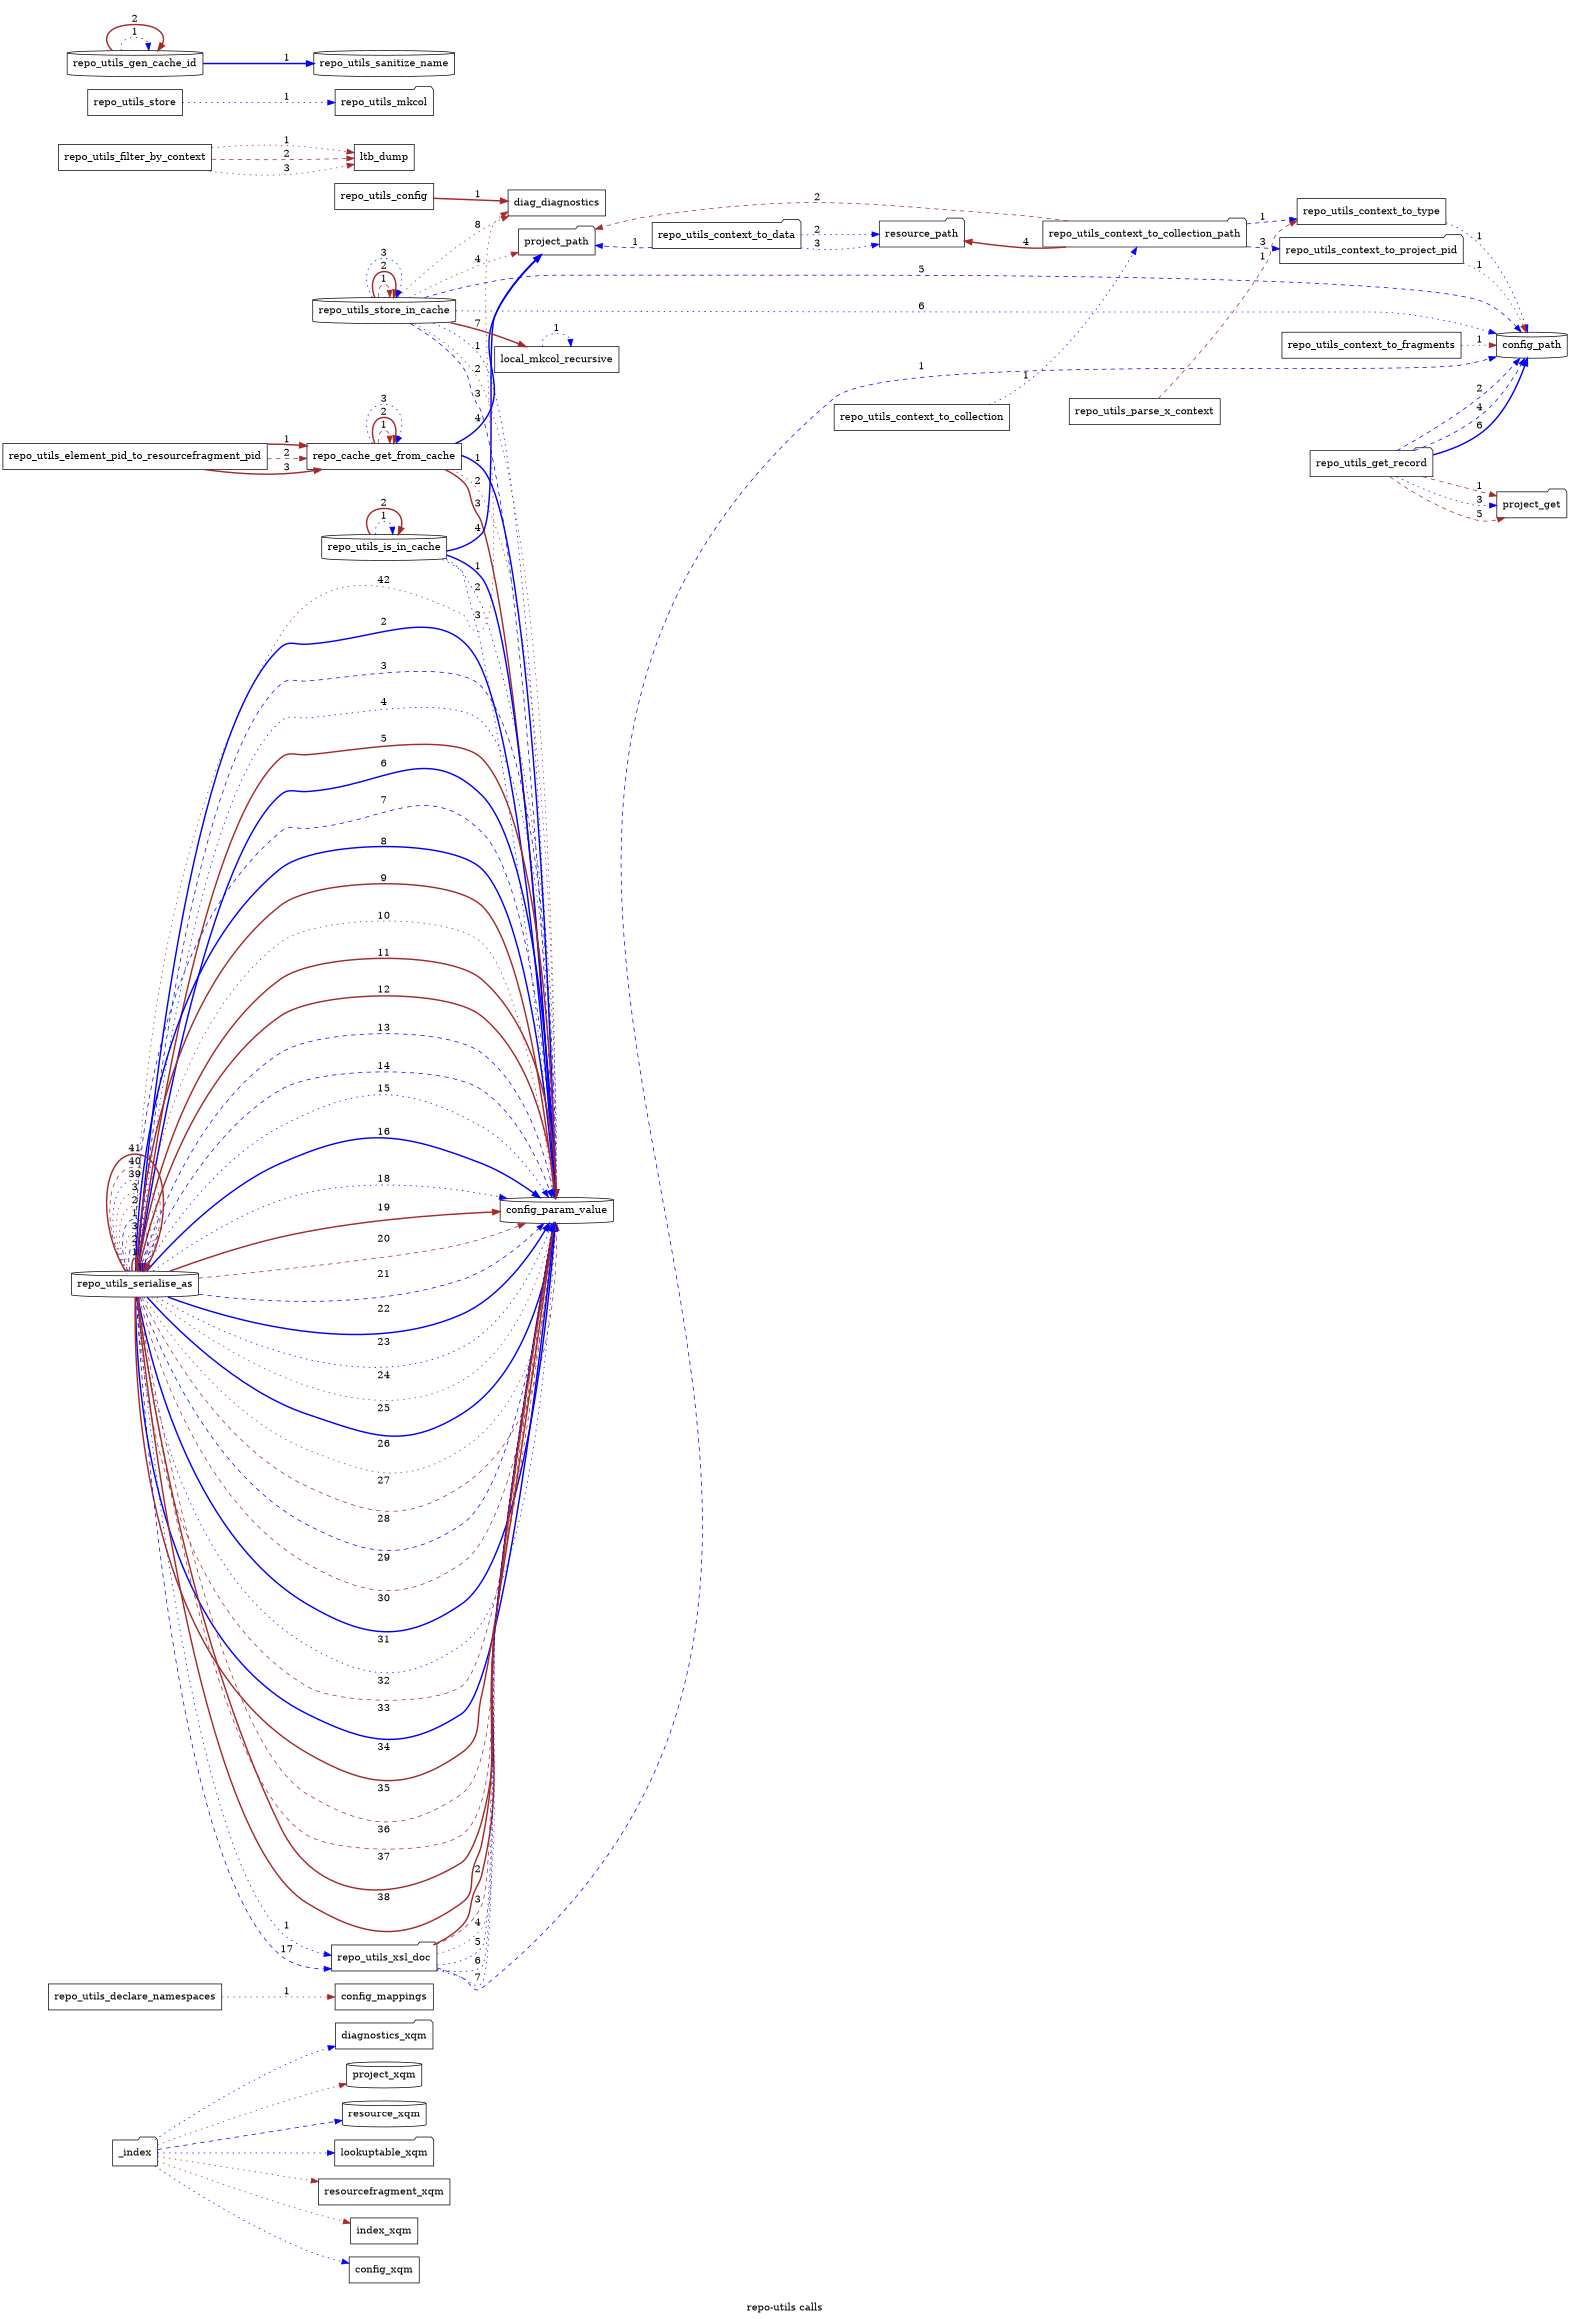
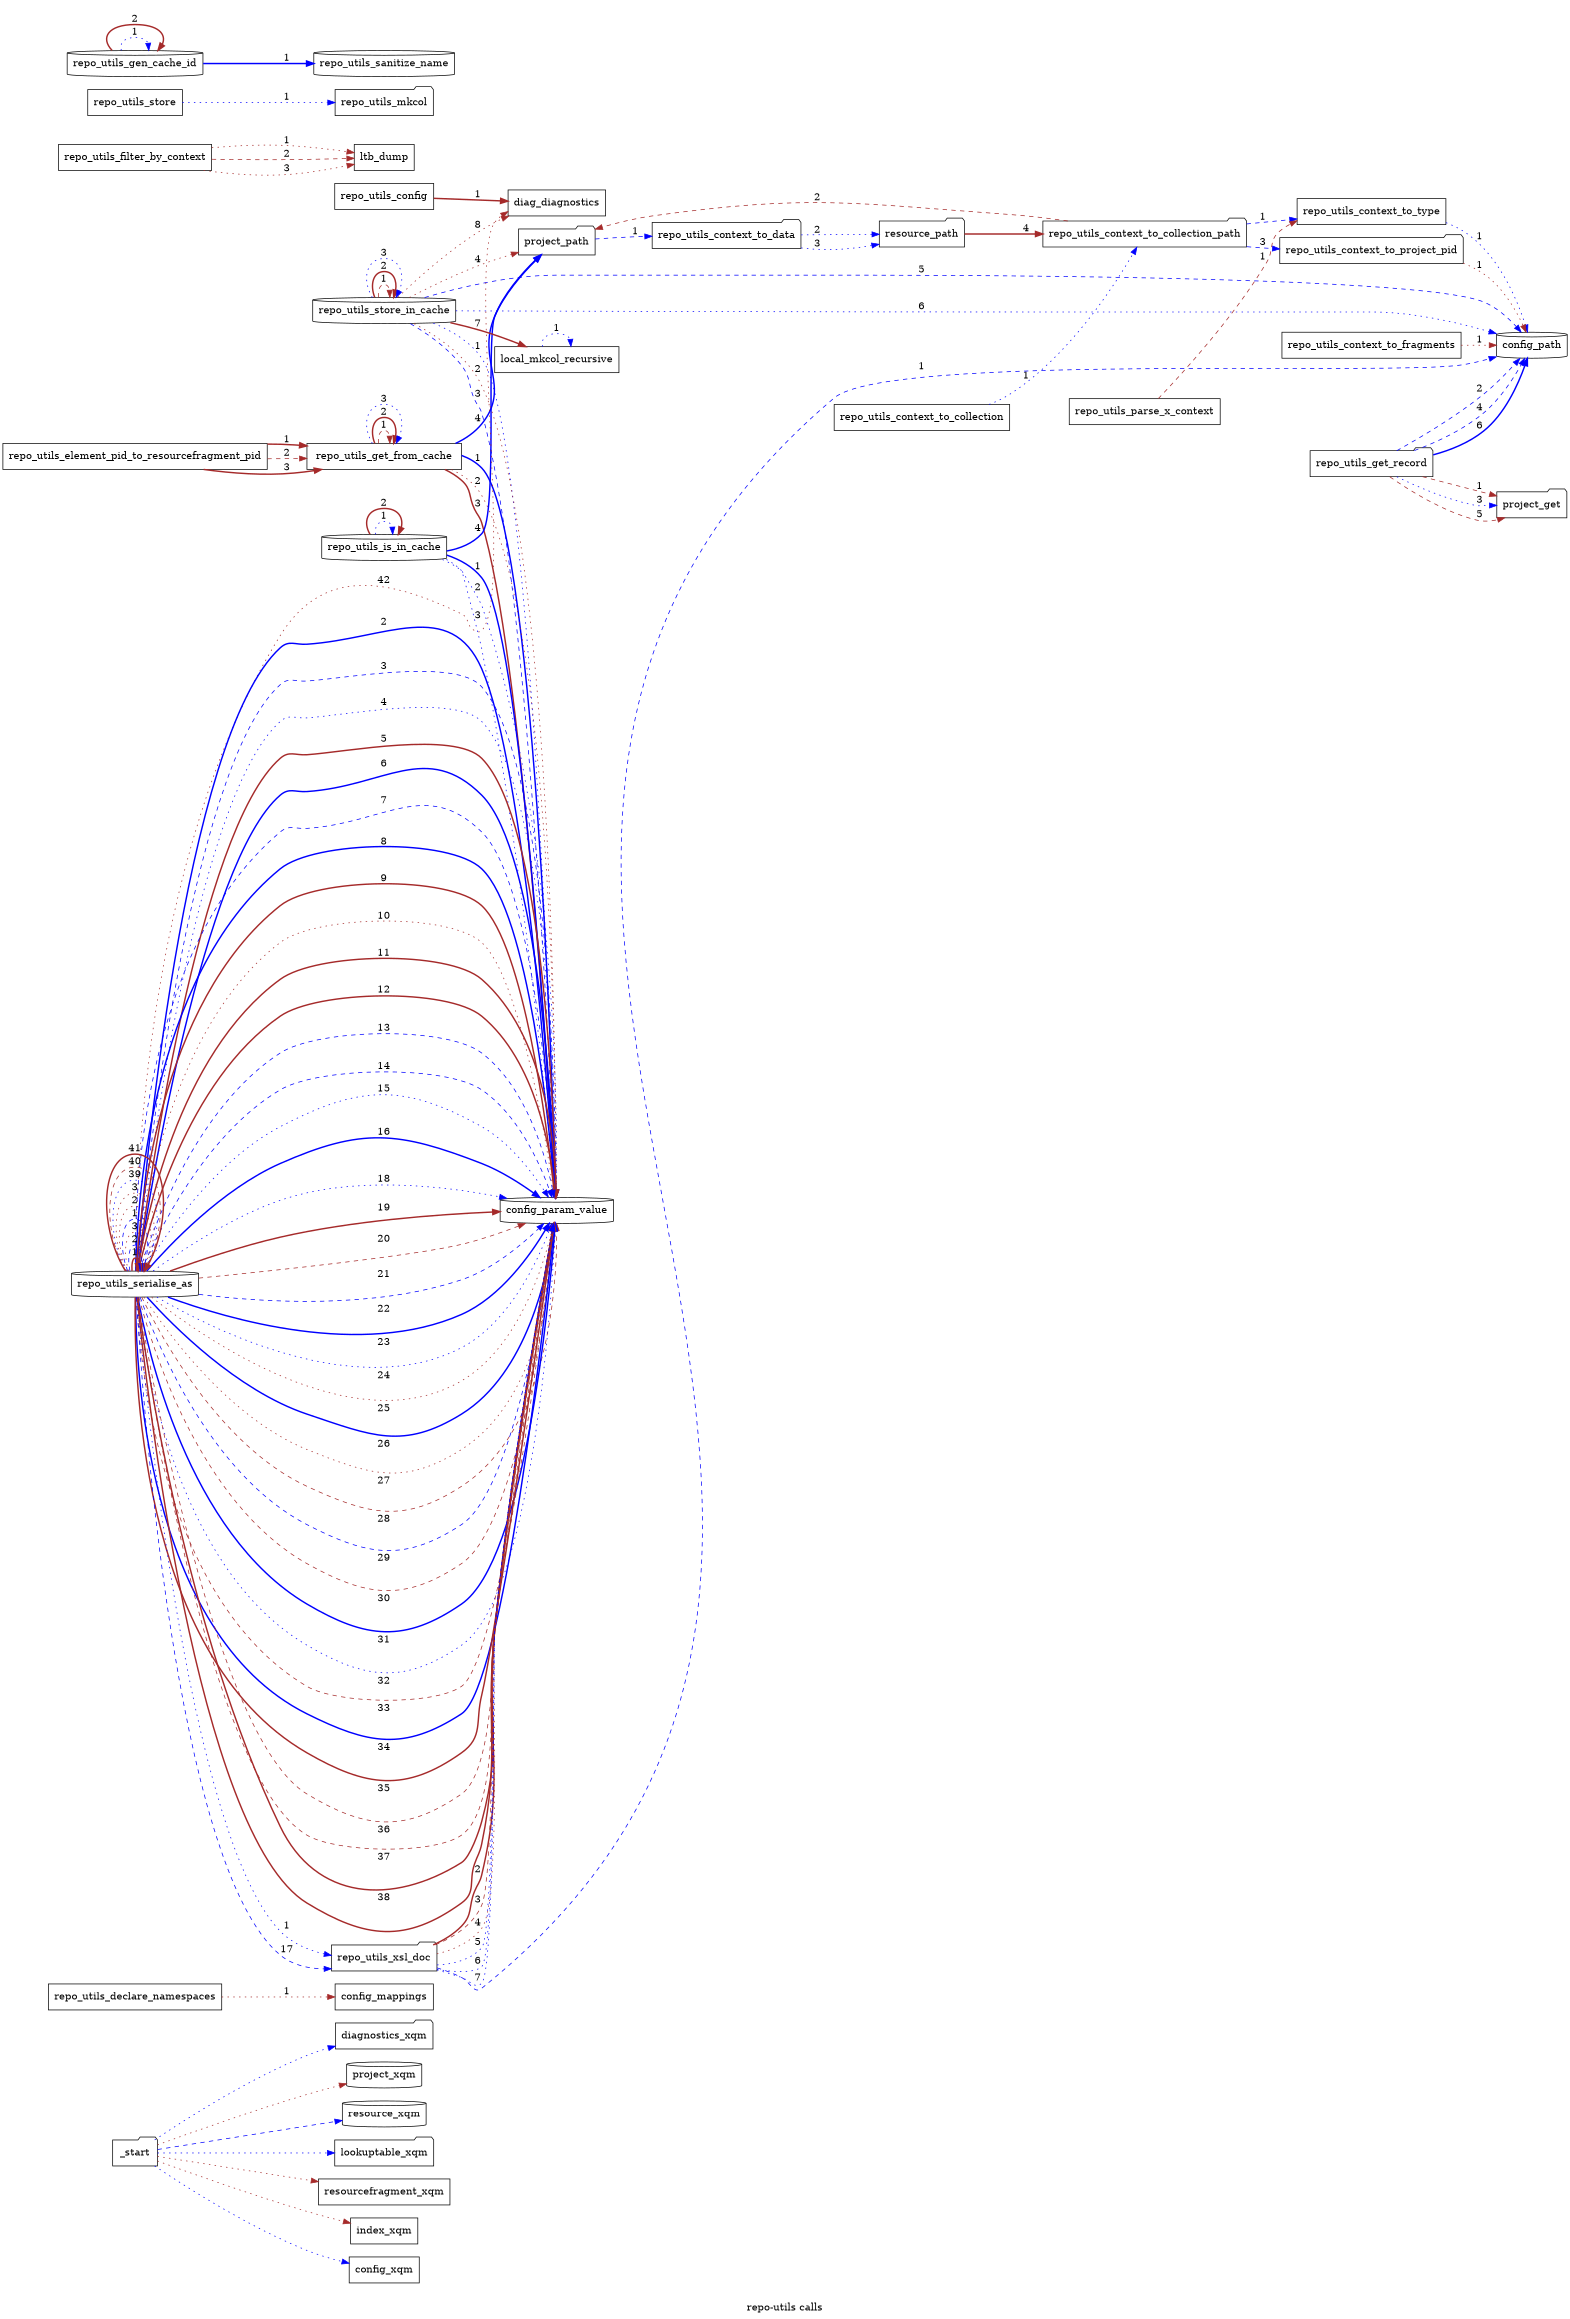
  digraph {
    label="repo-utils calls"
    rankdir=LR
    node [shape=box]
    edge [color=blue style=dotted]
-   _start [shape=folder label=_index]
+   _start [shape=folder]
    diagnostics_xqm [shape=folder]
    project_xqm [shape=cylinder]
    resource_xqm [shape=cylinder]
    lookuptable_xqm [shape=folder]
    resourcefragment_xqm
    index_xqm
    config_xqm
    repo_utils_declare_namespaces
    config_mappings
    repo_utils_config
    diag_diagnostics
    repo_utils_context_to_collection_path [shape=folder]
    repo_utils_context_to_collection
    repo_utils_context_to_type
    project_path [shape=folder]
    repo_utils_context_to_project_pid [shape=folder]
    resource_path [shape=folder]
    config_path [shape=cylinder]
    repo_utils_context_to_fragments
    repo_utils_parse_x_context
    repo_utils_context_to_data [shape=folder]
    repo_utils_filter_by_context
    ltb_dump
    repo_utils_element_pid_to_resourcefragment_pid
-   repo_utils_get_from_cache [label=repo_cache_get_from_cache]
+   repo_utils_get_from_cache
    config_param_value [shape=cylinder]
    repo_utils_is_in_cache [shape=cylinder]
    repo_utils_store_in_cache [shape=cylinder]
    local_mkcol_recursive
    repo_utils_mkcol [shape=folder]
    repo_utils_store
    repo_utils_gen_cache_id [shape=cylinder]
    repo_utils_sanitize_name [shape=cylinder]
    repo_utils_serialise_as [shape=cylinder]
    repo_utils_xsl_doc [shape=folder]
    repo_utils_get_record [shape=folder]
    project_get [shape=folder]
    _start -> diagnostics_xqm
    _start -> project_xqm [color=brown]
    _start -> resource_xqm [style=dashed]
    _start -> lookuptable_xqm
    _start -> resourcefragment_xqm [color=brown]
    _start -> index_xqm [color=brown]
    _start -> config_xqm
    repo_utils_declare_namespaces -> config_mappings [color=brown label=1]
    repo_utils_config -> diag_diagnostics [color=brown label=1 style=bold]
    repo_utils_context_to_collection_path -> repo_utils_context_to_type [label=1 style=dashed]
    repo_utils_context_to_collection_path -> project_path [color=brown label=2 style=dashed]
    repo_utils_context_to_collection_path -> repo_utils_context_to_project_pid [label=3 style=dashed]
-   repo_utils_context_to_collection_path -> resource_path [color=brown label=4 style=bold]
+   resource_path -> repo_utils_context_to_collection_path [color=brown label=4 style=bold]
    repo_utils_context_to_collection -> repo_utils_context_to_collection_path [label=1]
    repo_utils_context_to_type -> config_path [label=1]
    repo_utils_context_to_project_pid -> config_path [color=brown label=1]
    repo_utils_context_to_fragments -> config_path [color=brown label=1]
    repo_utils_parse_x_context -> repo_utils_context_to_type [color=brown label=1 style=dashed]
-   repo_utils_context_to_data -> project_path [label=1 style=dashed]
+   project_path -> repo_utils_context_to_data [label=1 style=dashed]
    repo_utils_context_to_data -> resource_path [label=2]
    repo_utils_context_to_data -> resource_path [label=3]
    repo_utils_filter_by_context -> ltb_dump [color=brown label=1]
    repo_utils_filter_by_context -> ltb_dump [color=brown label=2 style=dashed]
    repo_utils_filter_by_context -> ltb_dump [color=brown label=3]
    repo_utils_element_pid_to_resourcefragment_pid -> repo_utils_get_from_cache [color=brown label=1 style=bold]
    repo_utils_element_pid_to_resourcefragment_pid -> repo_utils_get_from_cache [color=brown label=2 style=dashed]
    repo_utils_element_pid_to_resourcefragment_pid -> repo_utils_get_from_cache [color=brown label=3 style=bold]
    repo_utils_get_from_cache -> project_path [label=4 style=bold]
    repo_utils_get_from_cache -> repo_utils_get_from_cache [color=brown label=1 style=dashed]
    repo_utils_get_from_cache -> repo_utils_get_from_cache [color=brown label=2 style=bold]
    repo_utils_get_from_cache -> repo_utils_get_from_cache [label=3]
    repo_utils_get_from_cache -> config_param_value [label=1 style=bold]
    repo_utils_get_from_cache -> config_param_value [color=brown label=2]
    repo_utils_get_from_cache -> config_param_value [color=brown label=3 style=bold]
    repo_utils_is_in_cache -> project_path [label=4 style=bold]
    repo_utils_is_in_cache -> config_param_value [label=1 style=bold]
    repo_utils_is_in_cache -> config_param_value [label=2]
    repo_utils_is_in_cache -> config_param_value [label=3]
    repo_utils_is_in_cache -> repo_utils_is_in_cache [label=1]
    repo_utils_is_in_cache -> repo_utils_is_in_cache [color=brown label=2 style=bold]
    repo_utils_store_in_cache -> diag_diagnostics [color=brown label=8]
    repo_utils_store_in_cache -> project_path [color=brown label=4]
    repo_utils_store_in_cache -> config_path [label=5 style=dashed]
    repo_utils_store_in_cache -> config_path [label=6]
    repo_utils_store_in_cache -> config_param_value [label=1]
    repo_utils_store_in_cache -> config_param_value [color=brown label=2]
    repo_utils_store_in_cache -> config_param_value [label=3 style=dashed]
    repo_utils_store_in_cache -> repo_utils_store_in_cache [color=brown label=1 style=dashed]
    repo_utils_store_in_cache -> repo_utils_store_in_cache [color=brown label=2 style=bold]
    repo_utils_store_in_cache -> repo_utils_store_in_cache [label=3]
    repo_utils_store_in_cache -> local_mkcol_recursive [color=brown label=7 style=bold]
    local_mkcol_recursive -> local_mkcol_recursive [label=1]
    repo_utils_store -> repo_utils_mkcol [label=1]
    repo_utils_gen_cache_id -> repo_utils_gen_cache_id [label=1]
    repo_utils_gen_cache_id -> repo_utils_gen_cache_id [color=brown label=2 style=bold]
    repo_utils_gen_cache_id -> repo_utils_sanitize_name [label=1 style=bold]
    repo_utils_serialise_as -> diag_diagnostics [color=brown label=42]
    repo_utils_serialise_as -> config_param_value [label=2 style=bold]
    repo_utils_serialise_as -> config_param_value [label=3 style=dashed]
    repo_utils_serialise_as -> config_param_value [label=4]
    repo_utils_serialise_as -> config_param_value [color=brown label=5 style=bold]
    repo_utils_serialise_as -> config_param_value [label=6 style=bold]
    repo_utils_serialise_as -> config_param_value [label=7 style=dashed]
    repo_utils_serialise_as -> config_param_value [label=8 style=bold]
    repo_utils_serialise_as -> config_param_value [color=brown label=9 style=bold]
    repo_utils_serialise_as -> config_param_value [color=brown label=10]
    repo_utils_serialise_as -> config_param_value [color=brown label=11 style=bold]
    repo_utils_serialise_as -> config_param_value [color=brown label=12 style=bold]
    repo_utils_serialise_as -> config_param_value [label=13 style=dashed]
    repo_utils_serialise_as -> config_param_value [label=14 style=dashed]
    repo_utils_serialise_as -> config_param_value [label=15]
    repo_utils_serialise_as -> config_param_value [label=16 style=bold]
    repo_utils_serialise_as -> config_param_value [label=18]
    repo_utils_serialise_as -> config_param_value [color=brown label=19 style=bold]
    repo_utils_serialise_as -> config_param_value [color=brown label=20 style=dashed]
    repo_utils_serialise_as -> config_param_value [label=21 style=dashed]
    repo_utils_serialise_as -> config_param_value [label=22 style=bold]
    repo_utils_serialise_as -> config_param_value [label=23]
    repo_utils_serialise_as -> config_param_value [color=brown label=24]
    repo_utils_serialise_as -> config_param_value [label=25 style=bold]
    repo_utils_serialise_as -> config_param_value [color=brown label=26]
    repo_utils_serialise_as -> config_param_value [color=brown label=27 style=dashed]
    repo_utils_serialise_as -> config_param_value [label=28 style=dashed]
    repo_utils_serialise_as -> config_param_value [color=brown label=29 style=dashed]
    repo_utils_serialise_as -> config_param_value [label=30 style=bold]
    repo_utils_serialise_as -> config_param_value [label=31]
    repo_utils_serialise_as -> config_param_value [color=brown label=32 style=dashed]
    repo_utils_serialise_as -> config_param_value [label=33 style=bold]
    repo_utils_serialise_as -> config_param_value [color=brown label=34 style=bold]
    repo_utils_serialise_as -> config_param_value [color=brown label=35 style=dashed]
    repo_utils_serialise_as -> config_param_value [color=brown label=36 style=dashed]
    repo_utils_serialise_as -> config_param_value [color=brown label=37 style=bold]
    repo_utils_serialise_as -> config_param_value [color=brown label=38 style=bold]
    repo_utils_serialise_as -> repo_utils_serialise_as [color=brown label=1 style=bold]
    repo_utils_serialise_as -> repo_utils_serialise_as [label=2 style=dashed]
    repo_utils_serialise_as -> repo_utils_serialise_as [color=brown label=3]
    repo_utils_serialise_as -> repo_utils_serialise_as [label=1 style=dashed]
    repo_utils_serialise_as -> repo_utils_serialise_as [color=brown label=2]
    repo_utils_serialise_as -> repo_utils_serialise_as [color=brown label=3]
    repo_utils_serialise_as -> repo_utils_serialise_as [label=39]
    repo_utils_serialise_as -> repo_utils_serialise_as [color=brown label=40 style=dashed]
    repo_utils_serialise_as -> repo_utils_serialise_as [color=brown label=41 style=bold]
    repo_utils_serialise_as -> repo_utils_xsl_doc [label=1]
    repo_utils_serialise_as -> repo_utils_xsl_doc [label=17 style=dashed]
    repo_utils_xsl_doc -> config_path [label=1 style=dashed]
    repo_utils_xsl_doc -> config_param_value [color=brown label=2 style=bold]
    repo_utils_xsl_doc -> config_param_value [color=brown label=3 style=dashed]
    repo_utils_xsl_doc -> config_param_value [color=brown label=4]
    repo_utils_xsl_doc -> config_param_value [label=5]
    repo_utils_xsl_doc -> config_param_value [label=6]
    repo_utils_xsl_doc -> config_param_value [label=7]
    repo_utils_get_record -> config_path [label=2 style=dashed]
    repo_utils_get_record -> config_path [label=4 style=dashed]
    repo_utils_get_record -> config_path [label=6 style=bold]
    repo_utils_get_record -> project_get [color=brown label=1 style=dashed]
    repo_utils_get_record -> project_get [label=3]
    repo_utils_get_record -> project_get [color=brown label=5 style=dashed]
  }
